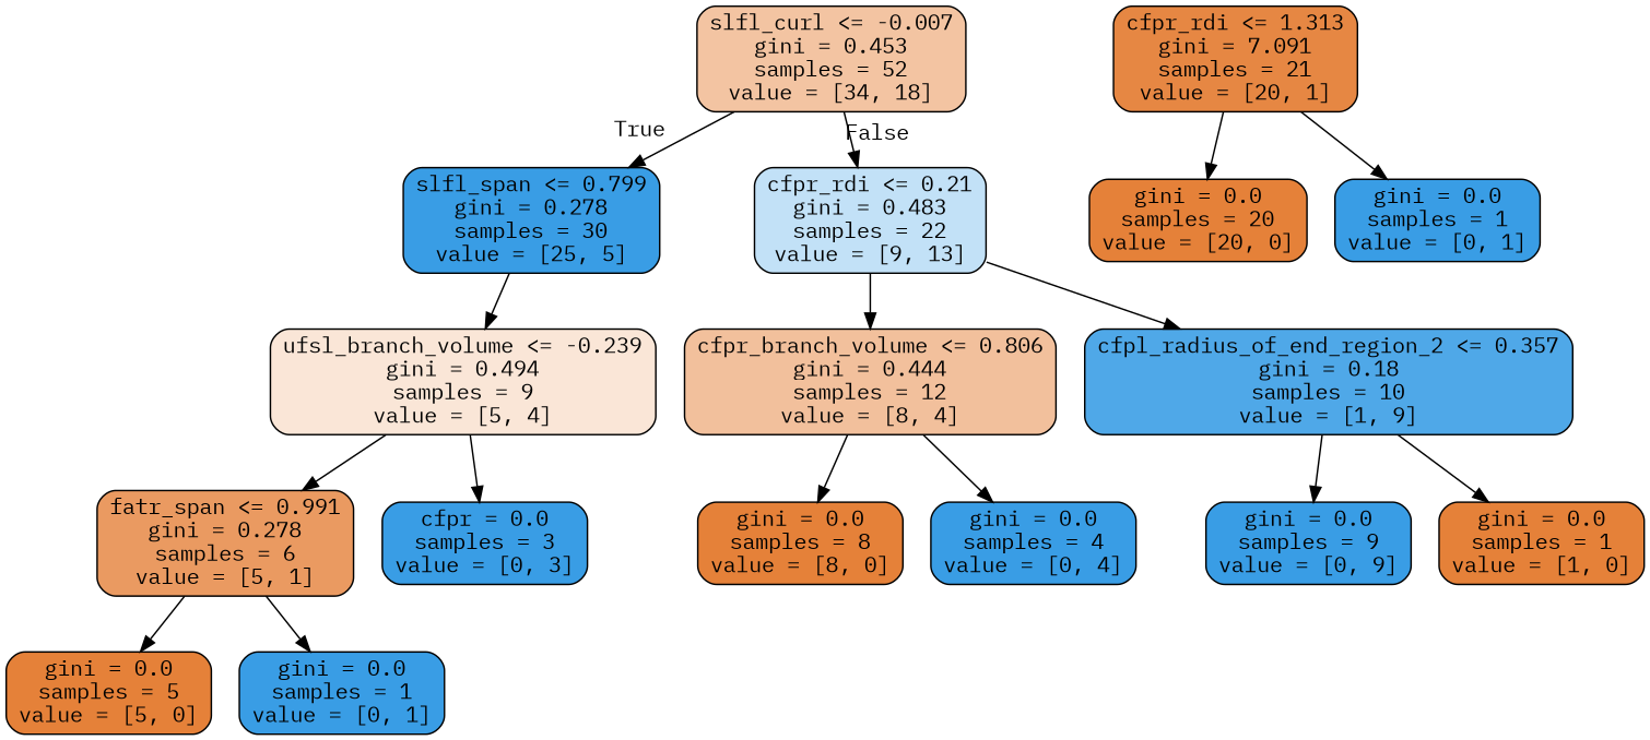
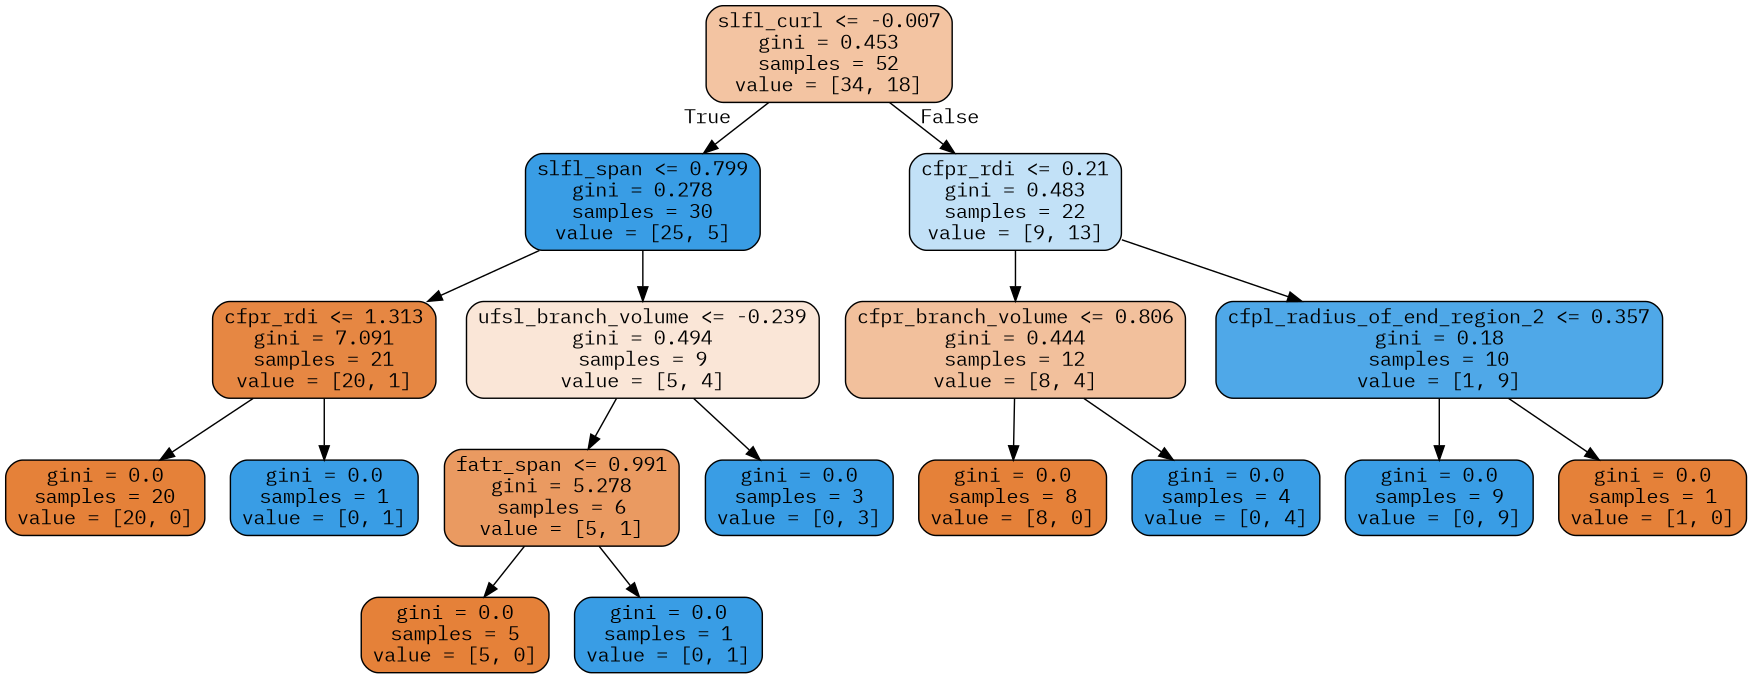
  digraph {
    fontname="IBM Plex Mono"
    node [color=black fillcolor="#399de5" fontname="IBM Plex Mono" shape=box style="filled, rounded"]
    edge [fontname="IBM Plex Mono"]
    n1 [fillcolor="#f3c4a2" label="slfl_curl <= -0.007\ngini = 0.453\nsamples = 52\nvalue = [34, 18]"]
    n2 [label="slfl_span <= 0.799\ngini = 0.278\nsamples = 30\nvalue = [25, 5]"]
    n3 [fillcolor="#c2e1f7" label="cfpr_rdi <= 0.21\ngini = 0.483\nsamples = 22\nvalue = [9, 13]"]
    n4 [fillcolor="#e68743" label="cfpr_rdi <= 1.313\ngini = 7.091\nsamples = 21\nvalue = [20, 1]"]
    n5 [fillcolor="#fae6d7" label="ufsl_branch_volume <= -0.239\ngini = 0.494\nsamples = 9\nvalue = [5, 4]"]
    n6 [fillcolor="#f2c09c" label="cfpr_branch_volume <= 0.806\ngini = 0.444\nsamples = 12\nvalue = [8, 4]"]
    n7 [fillcolor="#4fa8e8" label="cfpl_radius_of_end_region_2 <= 0.357\ngini = 0.18\nsamples = 10\nvalue = [1, 9]"]
    n8 [fillcolor="#e58139" label="gini = 0.0\nsamples = 20\nvalue = [20, 0]"]
    n9 [label="gini = 0.0\nsamples = 1\nvalue = [0, 1]"]
-   n10 [fillcolor="#ea9a61" label="fatr_span <= 0.991\ngini = 0.278\nsamples = 6\nvalue = [5, 1]"]
-   n11 [label="cfpr = 0.0\nsamples = 3\nvalue = [0, 3]"]
+   n10 [fillcolor="#ea9a61" label="fatr_span <= 0.991\ngini = 5.278\nsamples = 6\nvalue = [5, 1]"]
+   n11 [label="gini = 0.0\nsamples = 3\nvalue = [0, 3]"]
    n12 [fillcolor="#e58139" label="gini = 0.0\nsamples = 5\nvalue = [5, 0]"]
    n13 [label="gini = 0.0\nsamples = 1\nvalue = [0, 1]"]
    n14 [fillcolor="#e58139" label="gini = 0.0\nsamples = 8\nvalue = [8, 0]"]
    n15 [label="gini = 0.0\nsamples = 4\nvalue = [0, 4]"]
    n16 [label="gini = 0.0\nsamples = 9\nvalue = [0, 9]"]
    n17 [fillcolor="#e58139" label="gini = 0.0\nsamples = 1\nvalue = [1, 0]"]
    n1 -> n2 [headlabel=True labelangle=45 labeldistance=2.5]
    n1 -> n3 [headlabel=False labelangle=-45 labeldistance=2.5]
+   n2 -> n4
    n2 -> n5
    n3 -> n6
    n3 -> n7
    n4 -> n8
    n4 -> n9
    n5 -> n10
    n5 -> n11
    n6 -> n14
    n6 -> n15
    n7 -> n16
    n7 -> n17
    n10 -> n12
    n10 -> n13
  }
